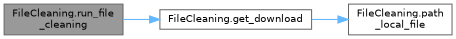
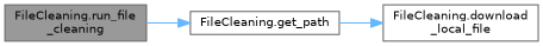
  digraph {
    fontname="DejaVu Sans"
    rankdir=LR
    node [color=grey40 fillcolor=white fontname="DejaVu Sans" fontsize=10 shape=box style=filled]
    edge [color=steelblue1 fontname="DejaVu Sans" fontsize=10 labelfontname=Helvetica labelfontsize=10 style=solid]
    n1 [color=gray40 fillcolor=grey60 fontcolor=black height=0.2 label="FileCleaning.run_file\l_cleaning" width=0.4]
-   n2 [height=0.2 label="FileCleaning.get_download" width=0.4]
-   n3 [height=0.2 label="FileCleaning.path\l_local_file" width=0.4]
+   n2 [height=0.2 label="FileCleaning.get_path" width=0.4]
+   n3 [height=0.2 label="FileCleaning.download\l_local_file" width=0.4]
    n1 -> n2
    n2 -> n3
  }
